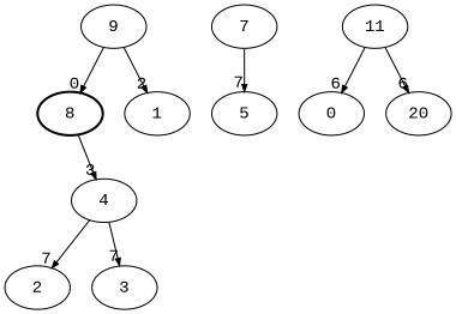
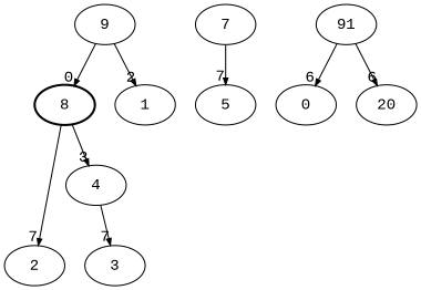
  digraph {
    fontname="Liberation Mono"
    node [fontname="Liberation Mono"]
    edge [arrowsize=0.6 fontname="Liberation Mono" headlabel=7 labelangle=-40 labeldistance=2.0]
    4
    2
    3
    7
    5
    8 [penwidth=2]
-   11
+   11 [label=91]
    0
    n9 [label=20]
    9
    1
    subgraph sub_1 {
      4
      2
      3
      7
      5
    }
-   4 -> 2
+   8 -> 2
    4 -> 3
    7 -> 5
    8 -> 4 [headlabel=3]
    11 -> 0 [headlabel=6]
    11 -> n9 [headlabel=6]
    9 -> 8 [headlabel=0]
    9 -> 1 [headlabel=2]
  }
